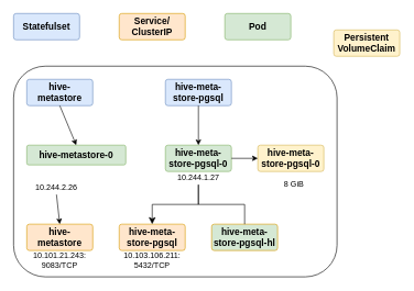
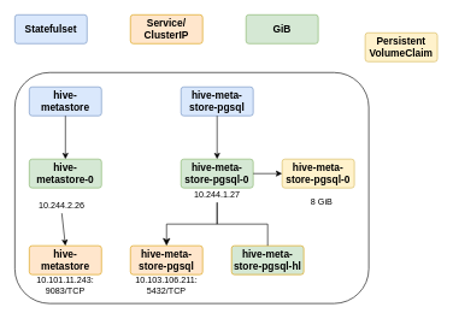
  <mxCell id="0" />
  <mxCell id="1" parent="0" />
  <mxCell id="2" value="&lt;b&gt;&lt;font style=&quot;font-size: 14px;&quot;&gt;Statefulset&lt;/font&gt;&lt;/b&gt;" style="rounded=1;arcSize=10;whiteSpace=wrap;html=1;align=center;fillColor=#dae8fc;strokeColor=#6c8ebf;" parent="1" vertex="1"><mxGeometry x="20" y="20" width="100" height="40" as="geometry" /></mxCell>
- <mxCell id="3" value="&lt;b&gt;&lt;font style=&quot;font-size: 14px;&quot;&gt;Pod&lt;/font&gt;&lt;/b&gt;" style="rounded=1;arcSize=10;whiteSpace=wrap;html=1;align=center;fillColor=#d5e8d4;strokeColor=#82b366;" parent="1" vertex="1"><mxGeometry x="340" y="20" width="100" height="40" as="geometry" /></mxCell>
+ <mxCell id="3" value="&lt;b&gt;&lt;font style=&quot;font-size: 14px;&quot;&gt;GiB&lt;/font&gt;&lt;/b&gt;" style="rounded=1;arcSize=10;whiteSpace=wrap;html=1;align=center;fillColor=#d5e8d4;strokeColor=#82b366;" parent="1" vertex="1"><mxGeometry x="340" y="20" width="100" height="40" as="geometry" /></mxCell>
  <mxCell id="4" value="&lt;b&gt;&lt;font style=&quot;font-size: 14px;&quot;&gt;Service/&lt;/font&gt;&lt;/b&gt;&lt;div&gt;&lt;b&gt;&lt;font style=&quot;font-size: 14px;&quot;&gt;ClusterIP&lt;/font&gt;&lt;/b&gt;&lt;/div&gt;" style="rounded=1;arcSize=10;whiteSpace=wrap;html=1;align=center;fillColor=#ffe6cc;strokeColor=#d79b00;" parent="1" vertex="1"><mxGeometry x="180" y="20" width="100" height="40" as="geometry" /></mxCell>
  <mxCell id="5" value="" style="rounded=1;whiteSpace=wrap;html=1;" parent="1" vertex="1"><mxGeometry x="20" y="100" width="490" height="320" as="geometry" /></mxCell>
  <mxCell id="6" value="&lt;b&gt;&lt;font style=&quot;font-size: 14px;&quot;&gt;hive-metastore&lt;/font&gt;&lt;/b&gt;" style="rounded=1;arcSize=10;whiteSpace=wrap;html=1;align=center;fillColor=#dae8fc;strokeColor=#6c8ebf;" parent="1" vertex="1"><mxGeometry x="40" y="120" width="100" height="40" as="geometry" /></mxCell>
- <mxCell id="7" value="&lt;b&gt;&lt;font style=&quot;font-size: 14px;&quot;&gt;hive-metastore-0&lt;/font&gt;&lt;/b&gt;" style="rounded=1;arcSize=10;whiteSpace=wrap;html=1;align=center;fillColor=#d5e8d4;strokeColor=#82b366;" parent="1" vertex="1"><mxGeometry x="40" y="220" width="150" height="30" as="geometry" /></mxCell>
+ <mxCell id="7" value="&lt;b&gt;&lt;font style=&quot;font-size: 14px;&quot;&gt;hive-metastore-0&lt;/font&gt;&lt;/b&gt;" style="rounded=1;arcSize=10;whiteSpace=wrap;html=1;align=center;fillColor=#d5e8d4;strokeColor=#82b366;" parent="1" vertex="1"><mxGeometry x="40" y="220" width="100" height="40" as="geometry" /></mxCell>
  <mxCell id="8" value="10.244.2.26" style="text;html=1;align=center;verticalAlign=middle;whiteSpace=wrap;rounded=0;" parent="1" vertex="1"><mxGeometry x="35" y="275" width="100" height="20" as="geometry" /></mxCell>
  <mxCell id="9" value="" style="endArrow=classic;html=1;rounded=0;entryX=0.5;entryY=0;entryDx=0;entryDy=0;exitX=0.5;exitY=1;exitDx=0;exitDy=0;" parent="1" source="6" target="7" edge="1"><mxGeometry width="50" height="50" relative="1" as="geometry"><mxPoint x="200" y="180" as="sourcePoint" /><mxPoint x="250" y="130" as="targetPoint" /></mxGeometry></mxCell>
  <mxCell id="10" value="&lt;b&gt;&lt;font style=&quot;font-size: 14px;&quot;&gt;hive-metastore&lt;/font&gt;&lt;/b&gt;" style="rounded=1;arcSize=10;whiteSpace=wrap;html=1;align=center;fillColor=#ffe6cc;strokeColor=#d79b00;" parent="1" vertex="1"><mxGeometry x="40" y="340" width="100" height="40" as="geometry" /></mxCell>
  <mxCell id="11" value="" style="endArrow=classic;html=1;rounded=0;entryX=0.5;entryY=0;entryDx=0;entryDy=0;exitX=0.5;exitY=1;exitDx=0;exitDy=0;" parent="1" source="8" target="10" edge="1"><mxGeometry width="50" height="50" relative="1" as="geometry"><mxPoint x="100" y="170" as="sourcePoint" /><mxPoint x="100" y="230" as="targetPoint" /></mxGeometry></mxCell>
- <mxCell id="12" value="10.101.21.243:&lt;div&gt;9083/TCP&lt;/div&gt;" style="text;html=1;align=center;verticalAlign=middle;whiteSpace=wrap;rounded=0;" parent="1" vertex="1"><mxGeometry x="40" y="380" width="100" height="30" as="geometry" /></mxCell>
+ <mxCell id="12" value="10.101.11.243:&lt;div&gt;9083/TCP&lt;/div&gt;" style="text;html=1;align=center;verticalAlign=middle;whiteSpace=wrap;rounded=0;" parent="1" vertex="1"><mxGeometry x="40" y="380" width="100" height="30" as="geometry" /></mxCell>
  <mxCell id="13" value="&lt;b&gt;&lt;font style=&quot;font-size: 14px;&quot;&gt;hive-meta-store-pgsql&lt;/font&gt;&lt;/b&gt;" style="rounded=1;arcSize=10;whiteSpace=wrap;html=1;align=center;fillColor=#dae8fc;strokeColor=#6c8ebf;" parent="1" vertex="1"><mxGeometry x="250" y="120" width="100" height="40" as="geometry" /></mxCell>
  <mxCell id="14" value="&lt;b&gt;&lt;font style=&quot;font-size: 14px;&quot;&gt;hive-meta-store-pgsql-0&lt;/font&gt;&lt;/b&gt;" style="rounded=1;arcSize=10;whiteSpace=wrap;html=1;align=center;fillColor=#d5e8d4;strokeColor=#82b366;" parent="1" vertex="1"><mxGeometry x="250" y="220" width="100" height="40" as="geometry" /></mxCell>
  <mxCell id="15" value="10.244.1.27" style="text;html=1;align=center;verticalAlign=middle;whiteSpace=wrap;rounded=0;" parent="1" vertex="1"><mxGeometry x="250" y="260" width="100" height="20" as="geometry" /></mxCell>
  <mxCell id="16" value="" style="endArrow=classic;html=1;rounded=0;entryX=0.5;entryY=0;entryDx=0;entryDy=0;exitX=0.5;exitY=1;exitDx=0;exitDy=0;" parent="1" source="13" target="14" edge="1"><mxGeometry width="50" height="50" relative="1" as="geometry"><mxPoint x="400" y="180" as="sourcePoint" /><mxPoint x="450" y="130" as="targetPoint" /></mxGeometry></mxCell>
  <mxCell id="17" value="&lt;b&gt;&lt;font style=&quot;font-size: 14px;&quot;&gt;hive-meta-store-pgsql&lt;/font&gt;&lt;/b&gt;" style="rounded=1;arcSize=10;whiteSpace=wrap;html=1;align=center;fillColor=#ffe6cc;strokeColor=#d79b00;" parent="1" vertex="1"><mxGeometry x="180" y="340" width="100" height="40" as="geometry" /></mxCell>
  <mxCell id="18" value="10.103.106.211:&lt;div&gt;5432/TCP&lt;/div&gt;" style="text;html=1;align=center;verticalAlign=middle;whiteSpace=wrap;rounded=0;" parent="1" vertex="1"><mxGeometry x="180" y="380" width="100" height="30" as="geometry" /></mxCell>
  <mxCell id="19" value="&lt;b&gt;&lt;font style=&quot;font-size: 14px;&quot;&gt;hive-meta-store-pgsql-hl&lt;/font&gt;&lt;/b&gt;" style="rounded=1;arcSize=10;whiteSpace=wrap;html=1;align=center;fillColor=#d5e8d4;strokeColor=#d79b00;" parent="1" vertex="1"><mxGeometry x="320" y="340" width="100" height="40" as="geometry" /></mxCell>
  <mxCell id="20" value="" style="edgeStyle=elbowEdgeStyle;elbow=vertical;endArrow=classic;html=1;curved=0;rounded=0;endSize=8;startSize=8;exitX=0.5;exitY=1;exitDx=0;exitDy=0;entryX=0.5;entryY=0;entryDx=0;entryDy=0;" parent="1" source="15" target="17" edge="1"><mxGeometry width="50" height="50" relative="1" as="geometry"><mxPoint x="410" y="280" as="sourcePoint" /><mxPoint x="340" y="340" as="targetPoint" /></mxGeometry></mxCell>
  <mxCell id="21" value="" style="edgeStyle=elbowEdgeStyle;elbow=vertical;endArrow=none;html=1;curved=0;rounded=0;endSize=8;startSize=8;exitX=0.5;exitY=1;exitDx=0;exitDy=0;entryX=0.5;entryY=0;entryDx=0;entryDy=0;" parent="1" source="15" target="19" edge="1"><mxGeometry width="50" height="50" relative="1" as="geometry"><mxPoint x="300" y="290" as="sourcePoint" /><mxPoint x="240" y="350" as="targetPoint" /></mxGeometry></mxCell>
  <mxCell id="22" value="&lt;span style=&quot;font-size: 14px;&quot;&gt;&lt;b&gt;Persistent&lt;/b&gt;&lt;/span&gt;&lt;div&gt;&lt;span style=&quot;font-size: 14px;&quot;&gt;&lt;b&gt;VolumeClaim&lt;/b&gt;&lt;/span&gt;&lt;/div&gt;" style="rounded=1;arcSize=10;whiteSpace=wrap;html=1;align=center;fillColor=#fff2cc;strokeColor=#d6b656;" parent="1" vertex="1"><mxGeometry x="505" y="45" width="100" height="40" as="geometry" /></mxCell>
  <mxCell id="23" value="&lt;span style=&quot;font-size: 14px;&quot;&gt;&lt;b&gt;hive-meta-store-pgsql-0&lt;/b&gt;&lt;/span&gt;" style="rounded=1;arcSize=10;whiteSpace=wrap;html=1;align=center;fillColor=#fff2cc;strokeColor=#d6b656;" parent="1" vertex="1"><mxGeometry x="390" y="220" width="100" height="40" as="geometry" /></mxCell>
  <mxCell id="24" value="" style="endArrow=classic;html=1;rounded=0;entryX=0;entryY=0.5;entryDx=0;entryDy=0;exitX=1;exitY=0.5;exitDx=0;exitDy=0;" parent="1" source="14" target="23" edge="1"><mxGeometry width="50" height="50" relative="1" as="geometry"><mxPoint x="290" y="280" as="sourcePoint" /><mxPoint x="340" y="230" as="targetPoint" /></mxGeometry></mxCell>
  <mxCell id="25" value="8 GiB" style="text;html=1;align=center;verticalAlign=middle;whiteSpace=wrap;rounded=0;" parent="1" vertex="1"><mxGeometry x="395" y="270" width="100" height="20" as="geometry" /></mxCell>
